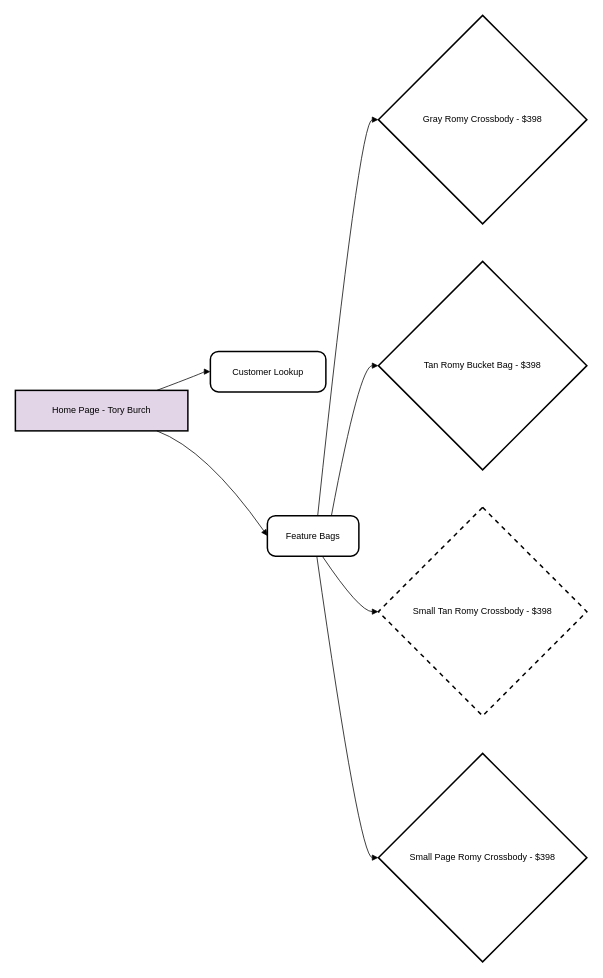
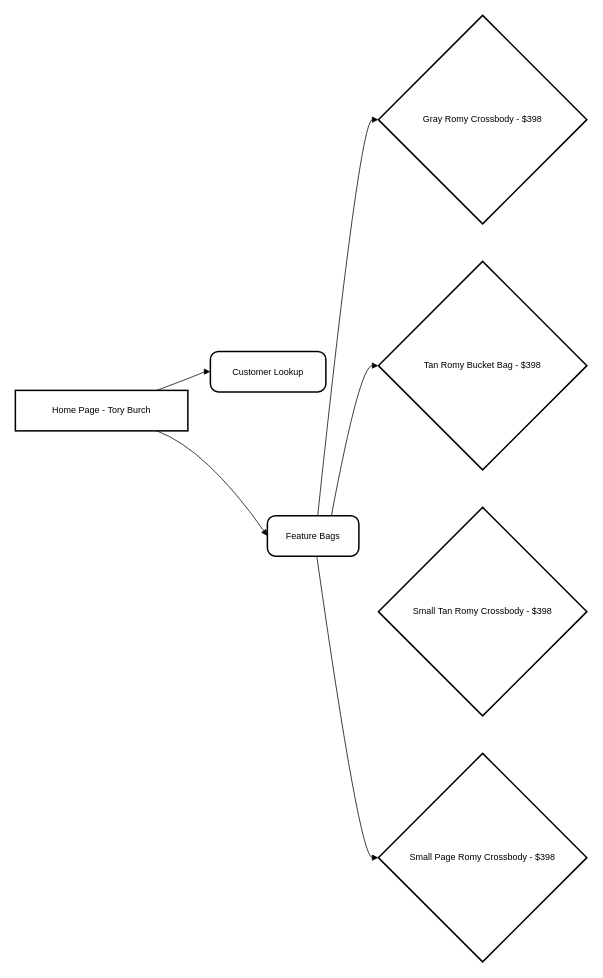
  <mxCell id="0" />
  <mxCell id="1" parent="0" />
- <mxCell id="2" value="Home Page - Tory Burch" style="whiteSpace=wrap;strokeWidth=2;fillColor=#e1d5e7;" vertex="1" parent="1"><mxGeometry x="20" y="520" width="230" height="54" as="geometry" /></mxCell>
+ <mxCell id="2" value="Home Page - Tory Burch" style="whiteSpace=wrap;strokeWidth=2;" vertex="1" parent="1"><mxGeometry x="20" y="520" width="230" height="54" as="geometry" /></mxCell>
  <mxCell id="3" value="Customer Lookup" style="rounded=1;arcSize=20;strokeWidth=2" vertex="1" parent="1"><mxGeometry x="280" y="468" width="154" height="54" as="geometry" /></mxCell>
  <mxCell id="4" value="Feature Bags" style="rounded=1;arcSize=20;strokeWidth=2" vertex="1" parent="1"><mxGeometry x="356" y="687" width="122" height="54" as="geometry" /></mxCell>
  <mxCell id="5" value="Gray Romy Crossbody - $398" style="rhombus;strokeWidth=2;whiteSpace=wrap;" vertex="1" parent="1"><mxGeometry x="504" y="20" width="278" height="278" as="geometry" /></mxCell>
  <mxCell id="6" value="Tan Romy Bucket Bag - $398" style="rhombus;strokeWidth=2;whiteSpace=wrap;" vertex="1" parent="1"><mxGeometry x="504" y="348" width="278" height="278" as="geometry" /></mxCell>
- <mxCell id="7" value="Small Tan Romy Crossbody - $398" style="rhombus;strokeWidth=2;whiteSpace=wrap;dashed=1;" vertex="1" parent="1"><mxGeometry x="504" y="676" width="278" height="278" as="geometry" /></mxCell>
+ <mxCell id="7" value="Small Tan Romy Crossbody - $398" style="rhombus;strokeWidth=2;whiteSpace=wrap;" vertex="1" parent="1"><mxGeometry x="504" y="676" width="278" height="278" as="geometry" /></mxCell>
  <mxCell id="8" value="Small Page Romy Crossbody - $398" style="rhombus;strokeWidth=2;whiteSpace=wrap;" vertex="1" parent="1"><mxGeometry x="504" y="1004" width="278" height="278" as="geometry" /></mxCell>
  <mxCell id="9" value="" style="curved=1;startArrow=none;endArrow=block;exitX=0.82;exitY=0;entryX=0;entryY=0.5;" edge="1" parent="1" source="2" target="3"><mxGeometry relative="1" as="geometry"><Array as="points"><mxPoint x="275" y="495" /></Array></mxGeometry></mxCell>
  <mxCell id="10" value="" style="curved=1;startArrow=none;endArrow=block;exitX=0.82;exitY=1;entryX=0;entryY=0.5;" edge="1" parent="1" source="2" target="4"><mxGeometry relative="1" as="geometry"><Array as="points"><mxPoint x="275" y="599" /></Array></mxGeometry></mxCell>
  <mxCell id="11" value="" style="curved=1;startArrow=none;endArrow=block;exitX=0.55;exitY=0;entryX=0;entryY=0.5;" edge="1" parent="1" source="4" target="5"><mxGeometry relative="1" as="geometry"><Array as="points"><mxPoint x="479" y="159" /></Array></mxGeometry></mxCell>
  <mxCell id="12" value="" style="curved=1;startArrow=none;endArrow=block;exitX=0.7;exitY=0;entryX=0;entryY=0.5;" edge="1" parent="1" source="4" target="6"><mxGeometry relative="1" as="geometry"><Array as="points"><mxPoint x="479" y="487" /></Array></mxGeometry></mxCell>
- <mxCell id="13" value="" style="curved=1;startArrow=none;endArrow=block;exitX=0.6;exitY=1;entryX=0;entryY=0.5;" edge="1" parent="1" source="4" target="7"><mxGeometry relative="1" as="geometry"><Array as="points"><mxPoint x="479" y="815" /></Array></mxGeometry></mxCell>
  <mxCell id="14" value="" style="curved=1;startArrow=none;endArrow=block;exitX=0.54;exitY=1;entryX=0;entryY=0.5;" edge="1" parent="1" source="4" target="8"><mxGeometry relative="1" as="geometry"><Array as="points"><mxPoint x="479" y="1143" /></Array></mxGeometry></mxCell>
